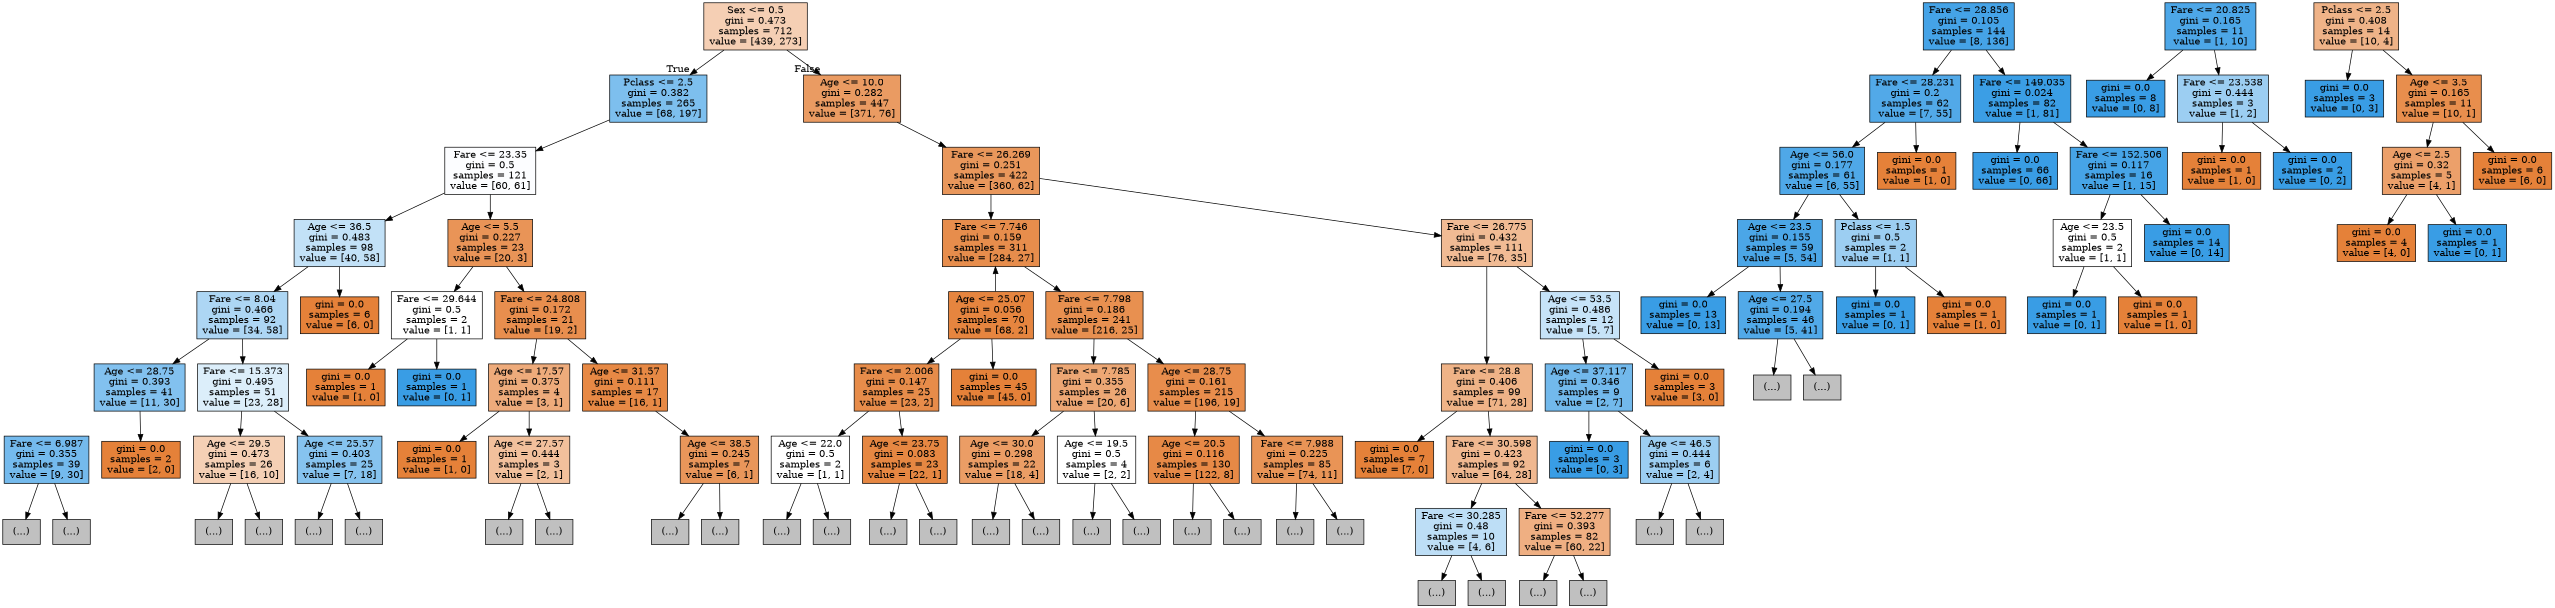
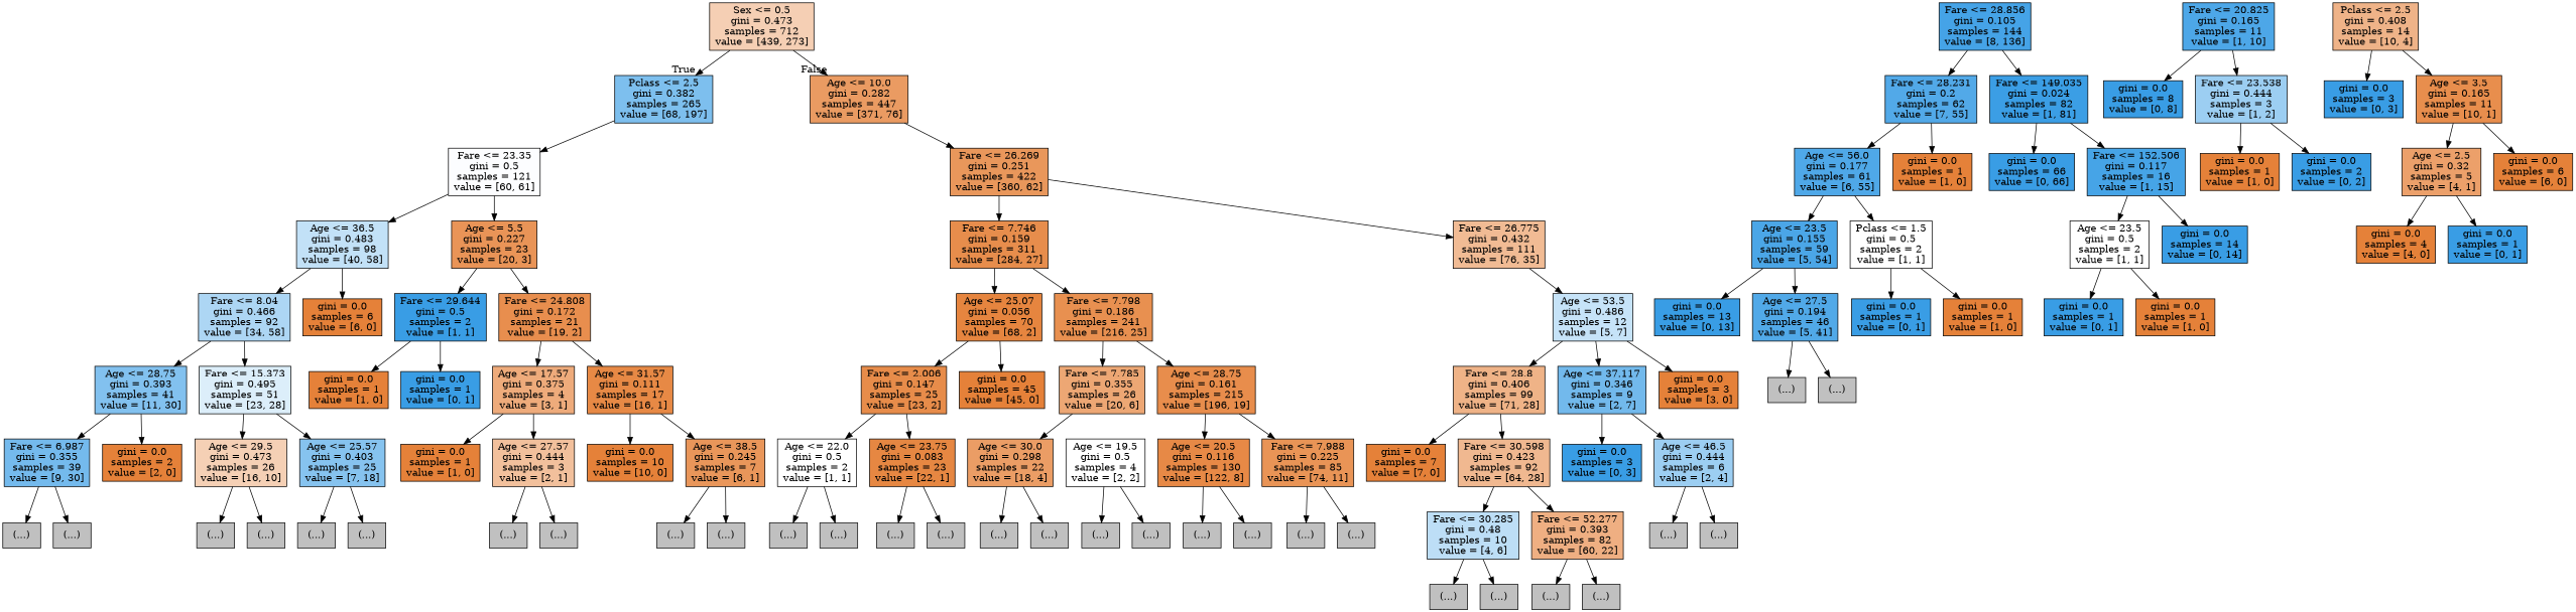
  digraph {
    node [color=black fillcolor="#C0C0C0" shape=box style=filled]
    n1 [fillcolor="#f5cfb4" label="Sex <= 0.5\ngini = 0.473\nsamples = 712\nvalue = [439, 273]"]
    n2 [fillcolor="#7dbfee" label="Pclass <= 2.5\ngini = 0.382\nsamples = 265\nvalue = [68, 197]"]
    n3 [fillcolor="#ea9b62" label="Age <= 10.0\ngini = 0.282\nsamples = 447\nvalue = [371, 76]"]
    n4 [fillcolor="#fcfdff" label="Fare <= 23.35\ngini = 0.5\nsamples = 121\nvalue = [60, 61]"]
    n5 [fillcolor="#e9975b" label="Fare <= 26.269\ngini = 0.251\nsamples = 422\nvalue = [360, 62]"]
    n6 [fillcolor="#45a3e7" label="Fare <= 28.856\ngini = 0.105\nsamples = 144\nvalue = [8, 136]"]
    n7 [fillcolor="#52a9e8" label="Fare <= 28.231\ngini = 0.2\nsamples = 62\nvalue = [7, 55]"]
    n8 [fillcolor="#3b9ee5" label="Fare <= 149.035\ngini = 0.024\nsamples = 82\nvalue = [1, 81]"]
    n9 [fillcolor="#c2e1f7" label="Age <= 36.5\ngini = 0.483\nsamples = 98\nvalue = [40, 58]"]
    n10 [fillcolor="#e99457" label="Age <= 5.5\ngini = 0.227\nsamples = 23\nvalue = [20, 3]"]
    n11 [fillcolor="#4fa8e8" label="Age <= 56.0\ngini = 0.177\nsamples = 61\nvalue = [6, 55]"]
    n12 [fillcolor="#e58139" label="gini = 0.0\nsamples = 1\nvalue = [1, 0]"]
    n13 [fillcolor="#399de5" label="gini = 0.0\nsamples = 66\nvalue = [0, 66]"]
    n14 [fillcolor="#46a4e7" label="Fare <= 152.506\ngini = 0.117\nsamples = 16\nvalue = [1, 15]"]
    n15 [fillcolor="#4ba6e7" label="Age <= 23.5\ngini = 0.155\nsamples = 59\nvalue = [5, 54]"]
-   n16 [fillcolor="#9ccef2" label="Pclass <= 1.5\ngini = 0.5\nsamples = 2\nvalue = [1, 1]"]
+   n16 [fillcolor="#ffffff" label="Pclass <= 1.5\ngini = 0.5\nsamples = 2\nvalue = [1, 1]"]
    n17 [fillcolor="#399de5" label="gini = 0.0\nsamples = 13\nvalue = [0, 13]"]
    n18 [fillcolor="#51a9e8" label="Age <= 27.5\ngini = 0.194\nsamples = 46\nvalue = [5, 41]"]
    n19 [fillcolor="#399de5" label="gini = 0.0\nsamples = 1\nvalue = [0, 1]"]
    n20 [fillcolor="#e58139" label="gini = 0.0\nsamples = 1\nvalue = [1, 0]"]
    n21 [label="(...)"]
    n22 [label="(...)"]
    n23 [fillcolor="#ffffff" label="Age <= 23.5\ngini = 0.5\nsamples = 2\nvalue = [1, 1]"]
    n24 [fillcolor="#399de5" label="gini = 0.0\nsamples = 14\nvalue = [0, 14]"]
    n25 [fillcolor="#399de5" label="gini = 0.0\nsamples = 1\nvalue = [0, 1]"]
    n26 [fillcolor="#e58139" label="gini = 0.0\nsamples = 1\nvalue = [1, 0]"]
    n27 [fillcolor="#add6f4" label="Fare <= 8.04\ngini = 0.466\nsamples = 92\nvalue = [34, 58]"]
    n28 [fillcolor="#e58139" label="gini = 0.0\nsamples = 6\nvalue = [6, 0]"]
-   n29 [fillcolor="#ffffff" label="Fare <= 29.644\ngini = 0.5\nsamples = 2\nvalue = [1, 1]"]
+   n29 [fillcolor="#399de5" label="Fare <= 29.644\ngini = 0.5\nsamples = 2\nvalue = [1, 1]"]
    n30 [fillcolor="#e88e4e" label="Fare <= 24.808\ngini = 0.172\nsamples = 21\nvalue = [19, 2]"]
    n31 [fillcolor="#82c1ef" label="Age <= 28.75\ngini = 0.393\nsamples = 41\nvalue = [11, 30]"]
    n32 [fillcolor="#dceefa" label="Fare <= 15.373\ngini = 0.495\nsamples = 51\nvalue = [23, 28]"]
    n33 [fillcolor="#74baed" label="Fare <= 6.987\ngini = 0.355\nsamples = 39\nvalue = [9, 30]"]
    n34 [fillcolor="#e58139" label="gini = 0.0\nsamples = 2\nvalue = [2, 0]"]
    n35 [fillcolor="#f5d0b5" label="Age <= 29.5\ngini = 0.473\nsamples = 26\nvalue = [16, 10]"]
    n36 [fillcolor="#86c3ef" label="Age <= 25.57\ngini = 0.403\nsamples = 25\nvalue = [7, 18]"]
    n37 [label="(...)"]
    n38 [label="(...)"]
    n39 [label="(...)"]
    n40 [label="(...)"]
    n41 [label="(...)"]
    n42 [label="(...)"]
    n43 [fillcolor="#e58139" label="gini = 0.0\nsamples = 1\nvalue = [1, 0]"]
    n44 [fillcolor="#399de5" label="gini = 0.0\nsamples = 1\nvalue = [0, 1]"]
    n45 [fillcolor="#eeab7b" label="Age <= 17.57\ngini = 0.375\nsamples = 4\nvalue = [3, 1]"]
    n46 [fillcolor="#e78945" label="Age <= 31.57\ngini = 0.111\nsamples = 17\nvalue = [16, 1]"]
    n47 [fillcolor="#e58139" label="gini = 0.0\nsamples = 1\nvalue = [1, 0]"]
    n48 [fillcolor="#f2c09c" label="Age <= 27.57\ngini = 0.444\nsamples = 3\nvalue = [2, 1]"]
+   n49 [fillcolor="#e58139" label="gini = 0.0\nsamples = 10\nvalue = [10, 0]"]
    n50 [fillcolor="#e9965a" label="Age <= 38.5\ngini = 0.245\nsamples = 7\nvalue = [6, 1]"]
    n51 [label="(...)"]
    n52 [label="(...)"]
    n53 [label="(...)"]
    n54 [label="(...)"]
    n55 [fillcolor="#e78d4c" label="Fare <= 7.746\ngini = 0.159\nsamples = 311\nvalue = [284, 27]"]
    n56 [fillcolor="#f1bb94" label="Fare <= 26.775\ngini = 0.432\nsamples = 111\nvalue = [76, 35]"]
    n57 [fillcolor="#4da7e8" label="Fare <= 20.825\ngini = 0.165\nsamples = 11\nvalue = [1, 10]"]
    n58 [fillcolor="#399de5" label="gini = 0.0\nsamples = 8\nvalue = [0, 8]"]
    n59 [fillcolor="#9ccef2" label="Fare <= 23.538\ngini = 0.444\nsamples = 3\nvalue = [1, 2]"]
    n60 [fillcolor="#efb388" label="Pclass <= 2.5\ngini = 0.408\nsamples = 14\nvalue = [10, 4]"]
    n61 [fillcolor="#399de5" label="gini = 0.0\nsamples = 3\nvalue = [0, 3]"]
    n62 [fillcolor="#e88e4d" label="Age <= 3.5\ngini = 0.165\nsamples = 11\nvalue = [10, 1]"]
    n63 [fillcolor="#e58139" label="gini = 0.0\nsamples = 1\nvalue = [1, 0]"]
    n64 [fillcolor="#399de5" label="gini = 0.0\nsamples = 2\nvalue = [0, 2]"]
    n65 [fillcolor="#eca06a" label="Age <= 2.5\ngini = 0.32\nsamples = 5\nvalue = [4, 1]"]
    n66 [fillcolor="#e58139" label="gini = 0.0\nsamples = 6\nvalue = [6, 0]"]
    n67 [fillcolor="#e58139" label="gini = 0.0\nsamples = 4\nvalue = [4, 0]"]
    n68 [fillcolor="#399de5" label="gini = 0.0\nsamples = 1\nvalue = [0, 1]"]
    n69 [fillcolor="#e6853f" label="Age <= 25.07\ngini = 0.056\nsamples = 70\nvalue = [68, 2]"]
    n70 [fillcolor="#e89050" label="Fare <= 7.798\ngini = 0.186\nsamples = 241\nvalue = [216, 25]"]
    n71 [fillcolor="#c6e3f8" label="Age <= 53.5\ngini = 0.486\nsamples = 12\nvalue = [5, 7]"]
    n72 [fillcolor="#efb387" label="Fare <= 28.8\ngini = 0.406\nsamples = 99\nvalue = [71, 28]"]
    n73 [fillcolor="#e78c4a" label="Fare <= 2.006\ngini = 0.147\nsamples = 25\nvalue = [23, 2]"]
    n74 [fillcolor="#e58139" label="gini = 0.0\nsamples = 45\nvalue = [45, 0]"]
    n75 [fillcolor="#eda774" label="Fare <= 7.785\ngini = 0.355\nsamples = 26\nvalue = [20, 6]"]
    n76 [fillcolor="#e88d4c" label="Age <= 28.75\ngini = 0.161\nsamples = 215\nvalue = [196, 19]"]
    n77 [fillcolor="#ffffff" label="Age <= 22.0\ngini = 0.5\nsamples = 2\nvalue = [1, 1]"]
    n78 [fillcolor="#e68742" label="Age <= 23.75\ngini = 0.083\nsamples = 23\nvalue = [22, 1]"]
    n79 [label="(...)"]
    n80 [label="(...)"]
    n81 [label="(...)"]
    n82 [label="(...)"]
    n83 [fillcolor="#eb9d65" label="Age <= 30.0\ngini = 0.298\nsamples = 22\nvalue = [18, 4]"]
    n84 [fillcolor="#ffffff" label="Age <= 19.5\ngini = 0.5\nsamples = 4\nvalue = [2, 2]"]
    n85 [fillcolor="#e78946" label="Age <= 20.5\ngini = 0.116\nsamples = 130\nvalue = [122, 8]"]
    n86 [fillcolor="#e99456" label="Fare <= 7.988\ngini = 0.225\nsamples = 85\nvalue = [74, 11]"]
    n87 [label="(...)"]
    n88 [label="(...)"]
    n89 [label="(...)"]
    n90 [label="(...)"]
    n91 [label="(...)"]
    n92 [label="(...)"]
    n93 [label="(...)"]
    n94 [label="(...)"]
    n95 [fillcolor="#72b9ec" label="Age <= 37.117\ngini = 0.346\nsamples = 9\nvalue = [2, 7]"]
    n96 [fillcolor="#e58139" label="gini = 0.0\nsamples = 3\nvalue = [3, 0]"]
    n97 [fillcolor="#e58139" label="gini = 0.0\nsamples = 7\nvalue = [7, 0]"]
    n98 [fillcolor="#f0b890" label="Fare <= 30.598\ngini = 0.423\nsamples = 92\nvalue = [64, 28]"]
    n99 [fillcolor="#399de5" label="gini = 0.0\nsamples = 3\nvalue = [0, 3]"]
    n100 [fillcolor="#9ccef2" label="Age <= 46.5\ngini = 0.444\nsamples = 6\nvalue = [2, 4]"]
    n101 [label="(...)"]
    n102 [label="(...)"]
    n103 [fillcolor="#bddef6" label="Fare <= 30.285\ngini = 0.48\nsamples = 10\nvalue = [4, 6]"]
    n104 [fillcolor="#efaf82" label="Fare <= 52.277\ngini = 0.393\nsamples = 82\nvalue = [60, 22]"]
    n105 [label="(...)"]
    n106 [label="(...)"]
    n107 [label="(...)"]
    n108 [label="(...)"]
    n1 -> n2 [headlabel=True labelangle=45 labeldistance=2.5]
    n1 -> n3 [headlabel=False labelangle=-45 labeldistance=2.5]
    n2 -> n4
    n3 -> n5
    n4 -> n9
    n4 -> n10
    n5 -> n55
    n5 -> n56
    n6 -> n7
    n6 -> n8
    n7 -> n11
    n7 -> n12
    n8 -> n13
    n8 -> n14
    n9 -> n27
    n9 -> n28
    n10 -> n29
    n10 -> n30
    n11 -> n15
    n11 -> n16
    n14 -> n23
    n14 -> n24
    n15 -> n17
    n15 -> n18
    n16 -> n19
    n16 -> n20
    n18 -> n21
    n18 -> n22
    n23 -> n25
    n23 -> n26
    n27 -> n31
    n27 -> n32
    n29 -> n43
    n29 -> n44
    n30 -> n45
    n30 -> n46
+   n31 -> n33
    n31 -> n34
    n32 -> n35
    n32 -> n36
    n33 -> n37
    n33 -> n38
    n35 -> n39
    n35 -> n40
    n36 -> n41
    n36 -> n42
    n45 -> n47
    n45 -> n48
+   n46 -> n49
    n46 -> n50
    n48 -> n51
    n48 -> n52
    n50 -> n53
    n50 -> n54
-   n69 -> n55
+   n55 -> n69
    n55 -> n70
    n56 -> n71
-   n56 -> n72
+   n71 -> n72
    n57 -> n58
    n57 -> n59
    n59 -> n63
    n59 -> n64
    n60 -> n61
    n60 -> n62
    n62 -> n65
    n62 -> n66
    n65 -> n67
    n65 -> n68
    n69 -> n73
    n69 -> n74
    n70 -> n75
    n70 -> n76
    n71 -> n95
    n71 -> n96
    n72 -> n97
    n72 -> n98
    n73 -> n77
    n73 -> n78
    n75 -> n83
-   n75 -> n84
    n76 -> n85
    n76 -> n86
    n77 -> n79
    n77 -> n80
    n78 -> n81
    n78 -> n82
    n83 -> n87
    n83 -> n88
    n84 -> n89
    n84 -> n90
    n85 -> n91
    n85 -> n92
    n86 -> n93
    n86 -> n94
    n95 -> n99
    n95 -> n100
    n98 -> n103
    n98 -> n104
    n100 -> n101
    n100 -> n102
    n103 -> n105
    n103 -> n106
    n104 -> n107
    n104 -> n108
  }
